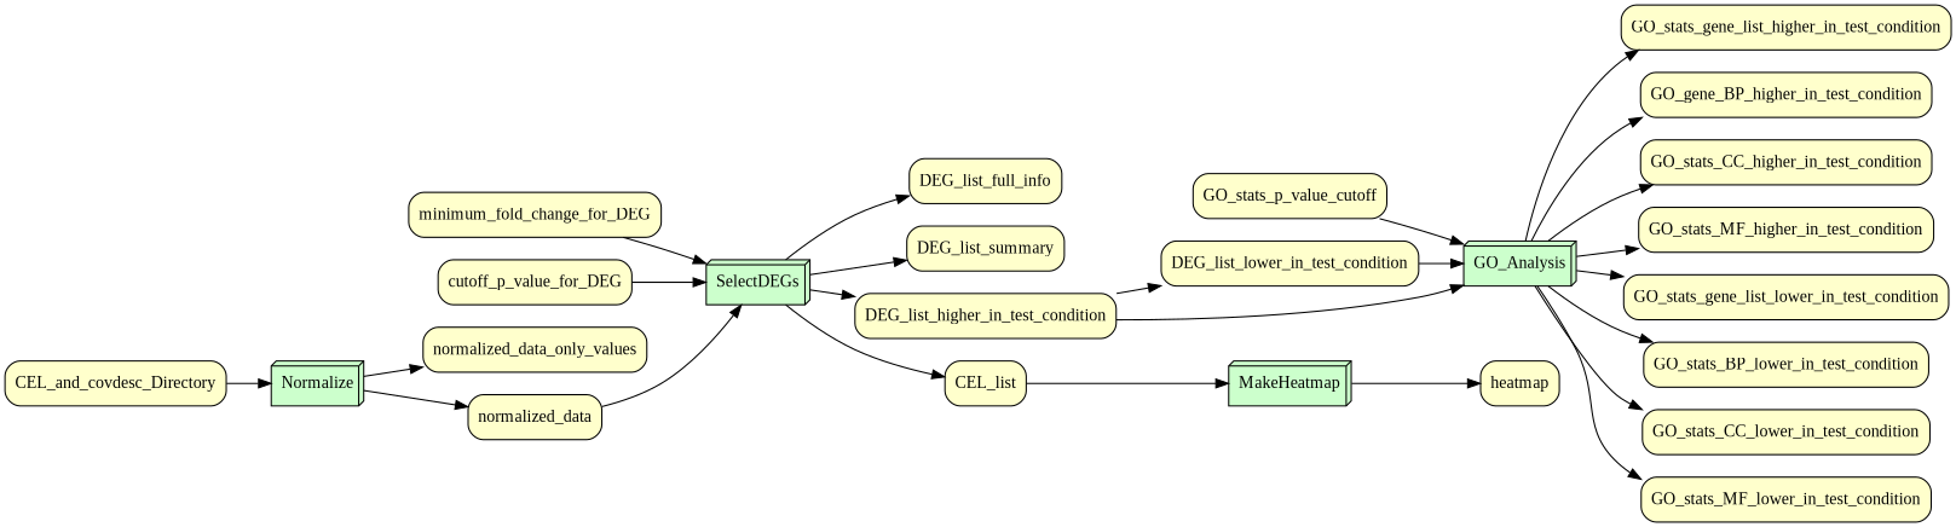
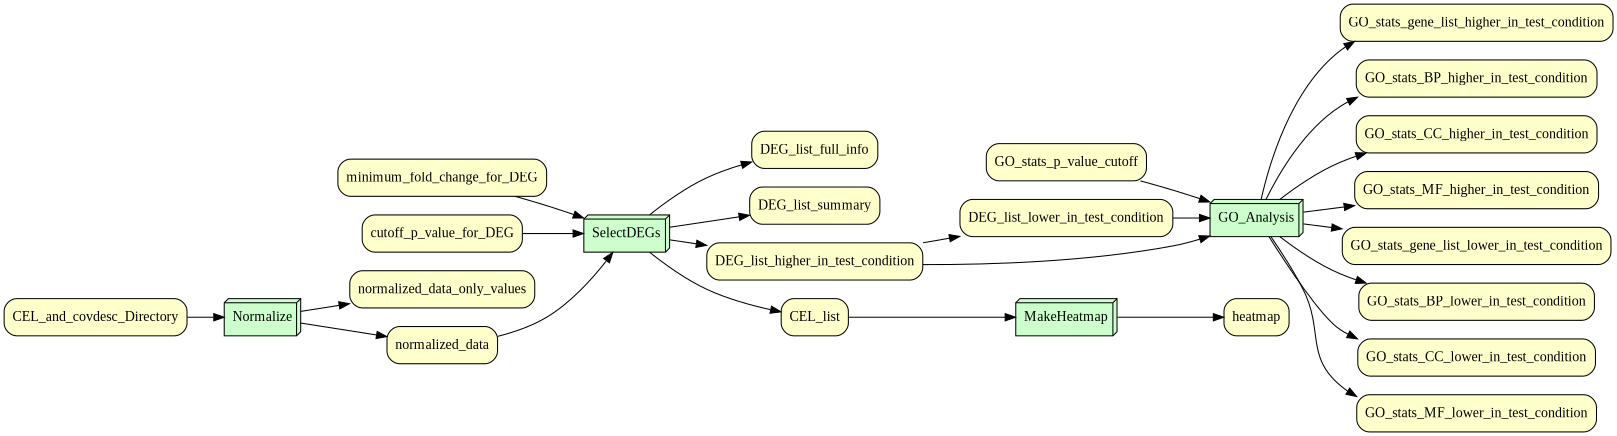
  digraph {
    fontname="Liberation Serif"
    rankdir=LR
    node [fillcolor="#FFFFCC" fontname="Liberation Serif" peripheries=1 shape=box style="rounded,filled"]
    edge [fontname="Liberation Serif"]
    n1 [fillcolor="#CCFFCC" label=Normalize shape=box3d style=filled]
    n2 [label=normalized_data_only_values]
    n3 [label=normalized_data]
    n4 [fillcolor="#CCFFCC" label=SelectDEGs shape=box3d style=filled]
    n5 [label=DEG_list_full_info]
    n6 [label=DEG_list_summary]
    n7 [label=DEG_list_higher_in_test_condition]
    n8 [label=CEL_list]
    n9 [label=DEG_list_lower_in_test_condition]
    n10 [fillcolor="#CCFFCC" label=GO_Analysis shape=box3d style=filled]
    n11 [fillcolor="#CCFFCC" label=MakeHeatmap shape=box3d style=filled]
    n12 [label=heatmap]
    n13 [label=GO_stats_gene_list_higher_in_test_condition]
-   n14 [label=GO_gene_BP_higher_in_test_condition]
+   n14 [label=GO_stats_BP_higher_in_test_condition]
    n15 [label=GO_stats_CC_higher_in_test_condition]
    n16 [label=GO_stats_MF_higher_in_test_condition]
    n17 [label=GO_stats_gene_list_lower_in_test_condition]
    n18 [label=GO_stats_BP_lower_in_test_condition]
    n19 [label=GO_stats_CC_lower_in_test_condition]
    n20 [label=GO_stats_MF_lower_in_test_condition]
    n21 [label=CEL_and_covdesc_Directory]
    n22 [label=minimum_fold_change_for_DEG]
    n23 [label=cutoff_p_value_for_DEG]
    n24 [label=GO_stats_p_value_cutoff]
    n1 -> n2
    n1 -> n3
    n3 -> n4
    n4 -> n5
    n4 -> n6
    n4 -> n7
    n4 -> n8
    n7 -> n9
    n7 -> n10
    n8 -> n11
    n9 -> n10
    n10 -> n13
    n10 -> n14
    n10 -> n15
    n10 -> n16
    n10 -> n17
    n10 -> n18
    n10 -> n19
    n10 -> n20
    n11 -> n12
    n21 -> n1
    n22 -> n4
    n23 -> n4
    n24 -> n10
  }
